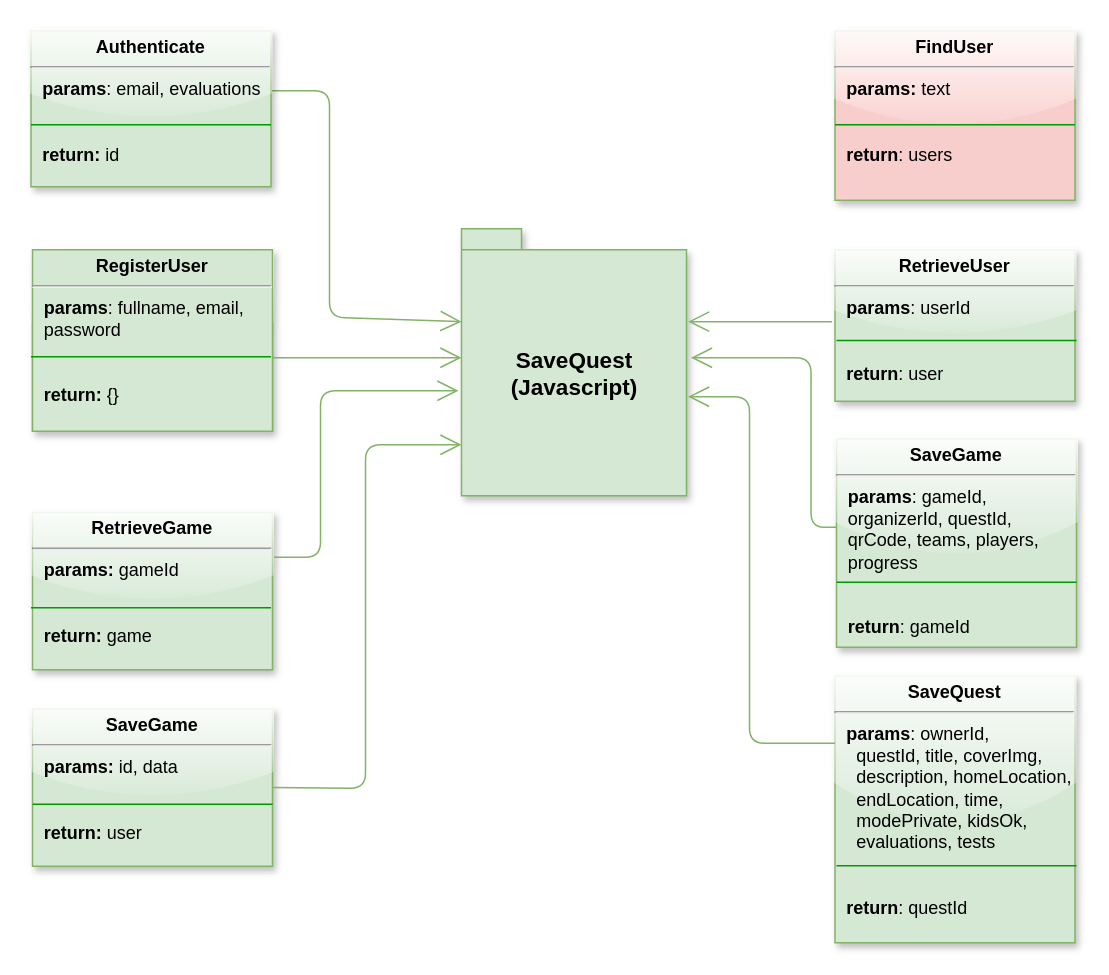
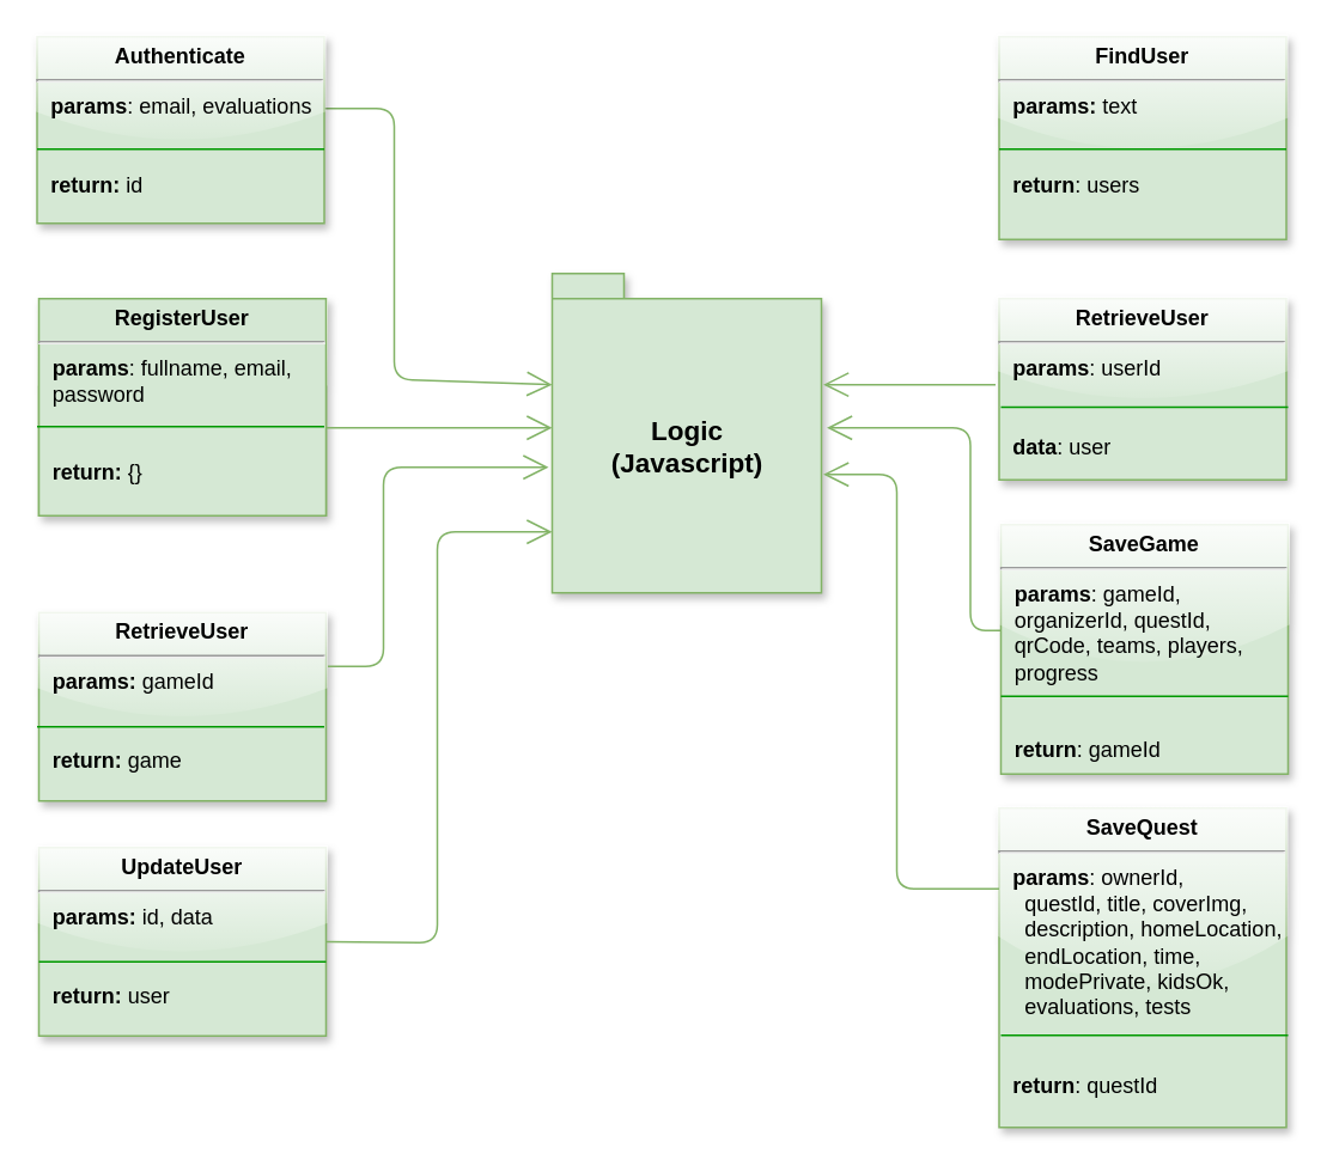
  <mxCell id="0" />
  <mxCell id="1" parent="0" />
  <mxCell id="2" value="" style="group;rounded=0;shadow=1;align=left;strokeColor=#82b366;fillColor=#d5e8d4;glass=1;sketch=0;" parent="1" vertex="1" connectable="0"><mxGeometry x="21" y="166" width="160" height="121" as="geometry" /></mxCell>
  <mxCell id="3" value="" style="line;strokeWidth=1;fillColor=none;align=left;verticalAlign=middle;spacingTop=-1;spacingLeft=3;spacingRight=3;rotatable=0;labelPosition=right;points=[];portConstraint=eastwest;" parent="2" vertex="1"><mxGeometry y="69.996" width="160" height="3.903" as="geometry" /></mxCell>
  <mxCell id="4" value="&lt;p style=&quot;margin: 4px 0px 0px ; text-align: center&quot;&gt;&lt;b&gt;RegisterUser&lt;/b&gt;&lt;/p&gt;&lt;hr&gt;&lt;p style=&quot;margin: 0px 0px 0px 8px&quot;&gt;&lt;b&gt;params&lt;/b&gt;: fullname, email,&amp;nbsp;&lt;/p&gt;&lt;p style=&quot;margin: 0px 0px 0px 8px&quot;&gt;password&lt;/p&gt;&lt;p style=&quot;margin: 0px 0px 0px 8px&quot;&gt;&lt;br&gt;&lt;/p&gt;&lt;p style=&quot;margin: 0px 0px 0px 8px&quot;&gt;&lt;br&gt;&lt;/p&gt;&lt;p style=&quot;margin: 0px 0px 0px 8px&quot;&gt;&lt;b&gt;return:&lt;/b&gt; {}&lt;/p&gt;" style="verticalAlign=top;align=left;overflow=fill;fontSize=12;fontFamily=Helvetica;html=1;fillColor=#d5e8d4;strokeColor=#82b366;" parent="2" vertex="1"><mxGeometry width="160" height="121" as="geometry" /></mxCell>
  <mxCell id="5" value="" style="line;strokeWidth=1;fillColor=none;align=left;verticalAlign=middle;spacingTop=-1;spacingLeft=3;spacingRight=3;rotatable=0;labelPosition=right;points=[];portConstraint=eastwest;strokeColor=#009900;" vertex="1" parent="2"><mxGeometry x="-1" y="68.711" width="160" height="5.194" as="geometry" /></mxCell>
- <mxCell id="6" value="&lt;b style=&quot;font-size: 15px&quot;&gt;&lt;br&gt;&lt;br&gt;&lt;br&gt;&lt;br&gt;SaveQuest&lt;br&gt;(Javascript)&lt;/b&gt;" style="shape=folder;tabWidth=40;tabHeight=14;tabPosition=left;html=1;fillColor=#d5e8d4;strokeColor=#82b366;rounded=0;shadow=1;align=center;verticalAlign=top;glass=1;sketch=0;" parent="1" vertex="1"><mxGeometry x="307" y="152" width="150" height="178" as="geometry" /></mxCell>
- <mxCell id="7" value="&lt;p style=&quot;margin: 4px 0px 0px ; text-align: center&quot;&gt;&lt;b&gt;FindUser&lt;/b&gt;&lt;/p&gt;&lt;hr&gt;&lt;p style=&quot;margin: 0px 0px 0px 8px&quot;&gt;&lt;b&gt;params:&lt;/b&gt; text&lt;/p&gt;&lt;p style=&quot;margin: 0px 0px 0px 8px&quot;&gt;&lt;br&gt;&lt;/p&gt;&lt;p style=&quot;margin: 0px 0px 0px 8px&quot;&gt;&lt;br&gt;&lt;/p&gt;&lt;p style=&quot;margin: 0px 0px 0px 8px&quot;&gt;&lt;b&gt;return&lt;/b&gt;: users&lt;/p&gt;" style="verticalAlign=top;align=left;overflow=fill;fontSize=12;fontFamily=Helvetica;html=1;rounded=0;shadow=1;strokeColor=#82b366;fillColor=#f8cecc;glass=1;sketch=0;" parent="1" vertex="1"><mxGeometry x="556" y="20" width="160" height="113" as="geometry" /></mxCell>
- <mxCell id="8" value="&lt;p style=&quot;margin: 4px 0px 0px ; text-align: center&quot;&gt;&lt;b&gt;RetrieveUser&lt;/b&gt;&lt;/p&gt;&lt;hr&gt;&lt;p style=&quot;margin: 0px 0px 0px 8px&quot;&gt;&lt;b&gt;params&lt;/b&gt;: userId&lt;/p&gt;&lt;p style=&quot;margin: 0px 0px 0px 8px&quot;&gt;&lt;br&gt;&lt;/p&gt;&lt;p style=&quot;margin: 0px 0px 0px 8px&quot;&gt;&lt;br&gt;&lt;/p&gt;&lt;p style=&quot;margin: 0px 0px 0px 8px&quot;&gt;&lt;b&gt;return&lt;/b&gt;: user&lt;/p&gt;&lt;p style=&quot;margin: 0px 0px 0px 8px&quot;&gt;&lt;br&gt;&lt;/p&gt;" style="verticalAlign=top;align=left;overflow=fill;fontSize=12;fontFamily=Helvetica;html=1;rounded=0;shadow=1;strokeColor=#82b366;fillColor=#d5e8d4;glass=1;sketch=0;" parent="1" vertex="1"><mxGeometry x="556" y="166" width="160" height="101" as="geometry" /></mxCell>
+ <mxCell id="6" value="&lt;b style=&quot;font-size: 15px&quot;&gt;&lt;br&gt;&lt;br&gt;&lt;br&gt;&lt;br&gt;Logic&lt;br&gt;(Javascript)&lt;/b&gt;" style="shape=folder;tabWidth=40;tabHeight=14;tabPosition=left;html=1;fillColor=#d5e8d4;strokeColor=#82b366;rounded=0;shadow=1;align=center;verticalAlign=top;glass=1;sketch=0;" parent="1" vertex="1"><mxGeometry x="307" y="152" width="150" height="178" as="geometry" /></mxCell>
+ <mxCell id="7" value="&lt;p style=&quot;margin: 4px 0px 0px ; text-align: center&quot;&gt;&lt;b&gt;FindUser&lt;/b&gt;&lt;/p&gt;&lt;hr&gt;&lt;p style=&quot;margin: 0px 0px 0px 8px&quot;&gt;&lt;b&gt;params:&lt;/b&gt; text&lt;/p&gt;&lt;p style=&quot;margin: 0px 0px 0px 8px&quot;&gt;&lt;br&gt;&lt;/p&gt;&lt;p style=&quot;margin: 0px 0px 0px 8px&quot;&gt;&lt;br&gt;&lt;/p&gt;&lt;p style=&quot;margin: 0px 0px 0px 8px&quot;&gt;&lt;b&gt;return&lt;/b&gt;: users&lt;/p&gt;" style="verticalAlign=top;align=left;overflow=fill;fontSize=12;fontFamily=Helvetica;html=1;rounded=0;shadow=1;strokeColor=#82b366;fillColor=#d5e8d4;glass=1;sketch=0;" parent="1" vertex="1"><mxGeometry x="556" y="20" width="160" height="113" as="geometry" /></mxCell>
+ <mxCell id="8" value="&lt;p style=&quot;margin: 4px 0px 0px ; text-align: center&quot;&gt;&lt;b&gt;RetrieveUser&lt;/b&gt;&lt;/p&gt;&lt;hr&gt;&lt;p style=&quot;margin: 0px 0px 0px 8px&quot;&gt;&lt;b&gt;params&lt;/b&gt;: userId&lt;/p&gt;&lt;p style=&quot;margin: 0px 0px 0px 8px&quot;&gt;&lt;br&gt;&lt;/p&gt;&lt;p style=&quot;margin: 0px 0px 0px 8px&quot;&gt;&lt;br&gt;&lt;/p&gt;&lt;p style=&quot;margin: 0px 0px 0px 8px&quot;&gt;&lt;b&gt;data&lt;/b&gt;: user&lt;/p&gt;&lt;p style=&quot;margin: 0px 0px 0px 8px&quot;&gt;&lt;br&gt;&lt;/p&gt;" style="verticalAlign=top;align=left;overflow=fill;fontSize=12;fontFamily=Helvetica;html=1;rounded=0;shadow=1;strokeColor=#82b366;fillColor=#d5e8d4;glass=1;sketch=0;" parent="1" vertex="1"><mxGeometry x="556" y="166" width="160" height="101" as="geometry" /></mxCell>
  <mxCell id="9" value="&lt;p style=&quot;margin: 4px 0px 0px ; text-align: center&quot;&gt;&lt;b&gt;SaveQuest&lt;/b&gt;&lt;/p&gt;&lt;hr&gt;&lt;p style=&quot;margin: 0px 0px 0px 8px&quot;&gt;&lt;b&gt;params&lt;/b&gt;:&amp;nbsp;&lt;span&gt;ownerId,&lt;/span&gt;&lt;/p&gt;&lt;p style=&quot;margin: 0px 0px 0px 8px&quot;&gt;&amp;nbsp; questId,&amp;nbsp;&lt;span&gt;title,&amp;nbsp;&lt;/span&gt;&lt;span&gt;coverImg,&lt;/span&gt;&lt;/p&gt;&lt;p style=&quot;margin: 0px 0px 0px 8px&quot;&gt;&amp;nbsp; description,&amp;nbsp;&lt;span&gt;homeLocation,&lt;/span&gt;&lt;/p&gt;&lt;p style=&quot;margin: 0px 0px 0px 8px&quot;&gt;&amp;nbsp; endLocation,&amp;nbsp;&lt;span&gt;time,&lt;/span&gt;&lt;/p&gt;&lt;p style=&quot;margin: 0px 0px 0px 8px&quot;&gt;&amp;nbsp; modePrivate,&amp;nbsp;&lt;span&gt;kidsOk,&lt;/span&gt;&lt;/p&gt;&lt;p style=&quot;margin: 0px 0px 0px 8px&quot;&gt;&amp;nbsp; evaluations,&amp;nbsp;&lt;span&gt;tests&lt;/span&gt;&lt;/p&gt;&lt;p style=&quot;margin: 0px 0px 0px 8px&quot;&gt;&lt;br&gt;&lt;/p&gt;&lt;p style=&quot;margin: 0px 0px 0px 8px&quot;&gt;&lt;br&gt;&lt;/p&gt;&lt;p style=&quot;margin: 0px 0px 0px 8px&quot;&gt;&lt;b&gt;return&lt;/b&gt;: questId&lt;br&gt;&lt;/p&gt;" style="verticalAlign=top;align=left;overflow=fill;fontSize=12;fontFamily=Helvetica;html=1;rounded=0;shadow=1;strokeColor=#82b366;fillColor=#d5e8d4;glass=1;sketch=0;" parent="1" vertex="1"><mxGeometry x="556" y="450" width="160" height="178" as="geometry" /></mxCell>
- <mxCell id="10" value="&lt;p style=&quot;margin: 4px 0px 0px ; text-align: center&quot;&gt;&lt;b&gt;RetrieveGame&lt;/b&gt;&lt;/p&gt;&lt;hr&gt;&lt;p style=&quot;margin: 0px 0px 0px 8px&quot;&gt;&lt;b&gt;params:&lt;/b&gt; gameId&lt;/p&gt;&lt;p style=&quot;margin: 0px 0px 0px 8px&quot;&gt;&lt;br&gt;&lt;/p&gt;&lt;p style=&quot;margin: 0px 0px 0px 8px&quot;&gt;&lt;br&gt;&lt;/p&gt;&lt;p style=&quot;margin: 0px 0px 0px 8px&quot;&gt;&lt;b&gt;return:&lt;/b&gt;&amp;nbsp;game&lt;br&gt;&lt;/p&gt;" style="verticalAlign=top;align=left;overflow=fill;fontSize=12;fontFamily=Helvetica;html=1;fillColor=#d5e8d4;strokeColor=#82b366;glass=1;rounded=0;shadow=1;sketch=0;" parent="1" vertex="1"><mxGeometry x="21" y="341" width="160" height="105" as="geometry" /></mxCell>
+ <mxCell id="10" value="&lt;p style=&quot;margin: 4px 0px 0px ; text-align: center&quot;&gt;&lt;b&gt;RetrieveUser&lt;/b&gt;&lt;/p&gt;&lt;hr&gt;&lt;p style=&quot;margin: 0px 0px 0px 8px&quot;&gt;&lt;b&gt;params:&lt;/b&gt; gameId&lt;/p&gt;&lt;p style=&quot;margin: 0px 0px 0px 8px&quot;&gt;&lt;br&gt;&lt;/p&gt;&lt;p style=&quot;margin: 0px 0px 0px 8px&quot;&gt;&lt;br&gt;&lt;/p&gt;&lt;p style=&quot;margin: 0px 0px 0px 8px&quot;&gt;&lt;b&gt;return:&lt;/b&gt;&amp;nbsp;game&lt;br&gt;&lt;/p&gt;" style="verticalAlign=top;align=left;overflow=fill;fontSize=12;fontFamily=Helvetica;html=1;fillColor=#d5e8d4;strokeColor=#82b366;glass=1;rounded=0;shadow=1;sketch=0;" parent="1" vertex="1"><mxGeometry x="21" y="341" width="160" height="105" as="geometry" /></mxCell>
  <mxCell id="11" value="" style="endArrow=open;endFill=1;endSize=12;html=1;strokeColor=#82b366;entryX=0;entryY=0.348;entryDx=0;entryDy=0;entryPerimeter=0;fillColor=#d5e8d4;" parent="1" target="6" edge="1"><mxGeometry width="160" relative="1" as="geometry"><mxPoint x="180" y="60" as="sourcePoint" /><mxPoint x="300" y="211" as="targetPoint" /><Array as="points"><mxPoint x="219" y="60" /><mxPoint x="219" y="211" /></Array></mxGeometry></mxCell>
  <mxCell id="12" value="" style="endArrow=open;endFill=1;endSize=12;html=1;entryX=0;entryY=0.483;entryDx=0;entryDy=0;entryPerimeter=0;strokeColor=#82b366;exitX=1;exitY=0.513;exitDx=0;exitDy=0;exitPerimeter=0;fillColor=#d5e8d4;" parent="1" target="6" edge="1" source="3"><mxGeometry width="160" relative="1" as="geometry"><mxPoint x="180" y="280" as="sourcePoint" /><mxPoint x="240" y="630" as="targetPoint" /><Array as="points"><mxPoint x="220" y="238" /><mxPoint x="245" y="238" /></Array></mxGeometry></mxCell>
  <mxCell id="13" value="" style="endArrow=open;endFill=1;endSize=12;html=1;strokeColor=#82b366;fillColor=#d5e8d4;" parent="1" edge="1"><mxGeometry width="160" relative="1" as="geometry"><mxPoint x="182" y="371" as="sourcePoint" /><mxPoint x="305" y="260" as="targetPoint" /><Array as="points"><mxPoint x="213" y="371" /><mxPoint x="213" y="260" /></Array></mxGeometry></mxCell>
  <mxCell id="14" value="" style="endArrow=open;endFill=1;endSize=12;html=1;strokeColor=#82b366;entryX=1.007;entryY=0.348;entryDx=0;entryDy=0;entryPerimeter=0;fillColor=#d5e8d4;" parent="1" edge="1" target="6"><mxGeometry width="160" relative="1" as="geometry"><mxPoint x="554" y="214" as="sourcePoint" /><mxPoint x="450" y="484" as="targetPoint" /><Array as="points" /></mxGeometry></mxCell>
  <mxCell id="15" value="" style="endArrow=open;endFill=1;endSize=12;html=1;strokeColor=#82b366;exitX=0;exitY=0.424;exitDx=0;exitDy=0;exitPerimeter=0;fillColor=#d5e8d4;" parent="1" source="26" edge="1"><mxGeometry width="160" relative="1" as="geometry"><mxPoint x="554" y="311.01" as="sourcePoint" /><mxPoint x="460" y="238" as="targetPoint" /><Array as="points"><mxPoint x="540" y="351" /><mxPoint x="540" y="238" /></Array></mxGeometry></mxCell>
  <mxCell id="16" value="" style="endArrow=open;endFill=1;endSize=12;html=1;strokeColor=#82b366;entryX=1.007;entryY=0.629;entryDx=0;entryDy=0;entryPerimeter=0;fillColor=#d5e8d4;" parent="1" edge="1" target="6"><mxGeometry width="160" relative="1" as="geometry"><mxPoint x="556" y="495" as="sourcePoint" /><mxPoint x="454" y="495" as="targetPoint" /><Array as="points"><mxPoint x="499" y="495" /><mxPoint x="499" y="264" /></Array></mxGeometry></mxCell>
  <mxCell id="17" value="&lt;p style=&quot;margin: 4px 0px 0px ; text-align: center&quot;&gt;&lt;b&gt;Authenticate&lt;/b&gt;&lt;/p&gt;&lt;hr&gt;&lt;p style=&quot;margin: 0px ; margin-left: 8px&quot;&gt;&lt;b&gt;params&lt;/b&gt;&lt;span&gt;:&amp;nbsp;email, evaluations&lt;/span&gt;&lt;br&gt;&lt;/p&gt;&lt;p style=&quot;margin: 0px ; margin-left: 8px&quot;&gt;&lt;br&gt;&lt;/p&gt;&lt;p style=&quot;margin: 0px ; margin-left: 8px&quot;&gt;&lt;br&gt;&lt;/p&gt;&lt;p style=&quot;margin: 0px ; margin-left: 8px&quot;&gt;&lt;b&gt;return:&lt;/b&gt; id&amp;nbsp;&lt;/p&gt;" style="verticalAlign=top;align=left;overflow=fill;fontSize=12;fontFamily=Helvetica;html=1;rounded=0;shadow=1;strokeColor=#82b366;fillColor=#d5e8d4;glass=1;sketch=0;" parent="1" vertex="1"><mxGeometry x="20" y="20" width="160" height="104" as="geometry" /></mxCell>
  <mxCell id="18" value="" style="line;strokeWidth=1;fillColor=none;align=left;verticalAlign=middle;spacingTop=-1;spacingLeft=3;spacingRight=3;rotatable=0;labelPosition=right;points=[];portConstraint=eastwest;strokeColor=#009900;" vertex="1" parent="1"><mxGeometry x="20" y="80.001" width="160" height="5.194" as="geometry" /></mxCell>
  <mxCell id="19" style="edgeStyle=orthogonalEdgeStyle;rounded=0;orthogonalLoop=1;jettySize=auto;html=1;exitX=0.5;exitY=1;exitDx=0;exitDy=0;exitPerimeter=0;" edge="1" parent="1" source="6" target="6"><mxGeometry relative="1" as="geometry" /></mxCell>
- <mxCell id="20" value="&lt;p style=&quot;margin: 4px 0px 0px ; text-align: center&quot;&gt;&lt;b&gt;SaveGame&lt;/b&gt;&lt;/p&gt;&lt;hr&gt;&lt;p style=&quot;margin: 0px 0px 0px 8px&quot;&gt;&lt;b&gt;params:&lt;/b&gt; id, data&lt;/p&gt;&lt;p style=&quot;margin: 0px 0px 0px 8px&quot;&gt;&lt;br&gt;&lt;/p&gt;&lt;p style=&quot;margin: 0px 0px 0px 8px&quot;&gt;&lt;br&gt;&lt;/p&gt;&lt;p style=&quot;margin: 0px 0px 0px 8px&quot;&gt;&lt;b&gt;return:&lt;/b&gt;&amp;nbsp;user&lt;br&gt;&lt;/p&gt;" style="verticalAlign=top;align=left;overflow=fill;fontSize=12;fontFamily=Helvetica;html=1;fillColor=#d5e8d4;strokeColor=#82b366;glass=1;rounded=0;shadow=1;sketch=0;" vertex="1" parent="1"><mxGeometry x="21" y="472" width="160" height="105" as="geometry" /></mxCell>
+ <mxCell id="20" value="&lt;p style=&quot;margin: 4px 0px 0px ; text-align: center&quot;&gt;&lt;b&gt;UpdateUser&lt;/b&gt;&lt;/p&gt;&lt;hr&gt;&lt;p style=&quot;margin: 0px 0px 0px 8px&quot;&gt;&lt;b&gt;params:&lt;/b&gt; id, data&lt;/p&gt;&lt;p style=&quot;margin: 0px 0px 0px 8px&quot;&gt;&lt;br&gt;&lt;/p&gt;&lt;p style=&quot;margin: 0px 0px 0px 8px&quot;&gt;&lt;br&gt;&lt;/p&gt;&lt;p style=&quot;margin: 0px 0px 0px 8px&quot;&gt;&lt;b&gt;return:&lt;/b&gt;&amp;nbsp;user&lt;br&gt;&lt;/p&gt;" style="verticalAlign=top;align=left;overflow=fill;fontSize=12;fontFamily=Helvetica;html=1;fillColor=#d5e8d4;strokeColor=#82b366;glass=1;rounded=0;shadow=1;sketch=0;" vertex="1" parent="1"><mxGeometry x="21" y="472" width="160" height="105" as="geometry" /></mxCell>
  <mxCell id="21" value="" style="endArrow=open;endFill=1;endSize=12;html=1;strokeColor=#82b366;exitX=1;exitY=0.5;exitDx=0;exitDy=0;fillColor=#d5e8d4;" edge="1" parent="1" source="20"><mxGeometry width="160" relative="1" as="geometry"><mxPoint x="184" y="407" as="sourcePoint" /><mxPoint x="307" y="296" as="targetPoint" /><Array as="points"><mxPoint x="243" y="525" /><mxPoint x="243" y="296" /></Array></mxGeometry></mxCell>
  <mxCell id="22" value="" style="line;strokeWidth=1;fillColor=none;align=left;verticalAlign=middle;spacingTop=-1;spacingLeft=3;spacingRight=3;rotatable=0;labelPosition=right;points=[];portConstraint=eastwest;strokeColor=#009900;" vertex="1" parent="1"><mxGeometry x="20" y="402.001" width="160" height="5.194" as="geometry" /></mxCell>
  <mxCell id="23" value="" style="line;strokeWidth=1;fillColor=none;align=left;verticalAlign=middle;spacingTop=-1;spacingLeft=3;spacingRight=3;rotatable=0;labelPosition=right;points=[];portConstraint=eastwest;strokeColor=#009900;" vertex="1" parent="1"><mxGeometry x="21" y="533.001" width="160" height="5.194" as="geometry" /></mxCell>
  <mxCell id="24" value="" style="line;strokeWidth=1;fillColor=none;align=left;verticalAlign=middle;spacingTop=-1;spacingLeft=3;spacingRight=3;rotatable=0;labelPosition=right;points=[];portConstraint=eastwest;strokeColor=#009900;" vertex="1" parent="1"><mxGeometry x="556" y="80.001" width="160" height="5.194" as="geometry" /></mxCell>
  <mxCell id="25" value="" style="line;strokeWidth=1;fillColor=none;align=left;verticalAlign=middle;spacingTop=-1;spacingLeft=3;spacingRight=3;rotatable=0;labelPosition=right;points=[];portConstraint=eastwest;strokeColor=#009900;" vertex="1" parent="1"><mxGeometry x="557" y="223.901" width="160" height="5.194" as="geometry" /></mxCell>
  <mxCell id="26" value="&lt;p style=&quot;margin: 4px 0px 0px ; text-align: center&quot;&gt;&lt;b&gt;SaveGame&lt;/b&gt;&lt;/p&gt;&lt;hr&gt;&lt;p style=&quot;margin: 0px 0px 0px 8px&quot;&gt;&lt;b&gt;params&lt;/b&gt;: gameId,&amp;nbsp;&lt;/p&gt;&lt;p style=&quot;margin: 0px 0px 0px 8px&quot;&gt;organizerId, questId,&lt;/p&gt;&lt;p style=&quot;margin: 0px 0px 0px 8px&quot;&gt;qrCode, teams, players,&lt;/p&gt;&lt;p style=&quot;margin: 0px 0px 0px 8px&quot;&gt;progress&lt;/p&gt;&lt;p style=&quot;margin: 0px 0px 0px 8px&quot;&gt;&lt;br&gt;&lt;/p&gt;&lt;p style=&quot;margin: 0px 0px 0px 8px&quot;&gt;&lt;br&gt;&lt;/p&gt;&lt;p style=&quot;margin: 0px 0px 0px 8px&quot;&gt;&lt;b&gt;return&lt;/b&gt;: gameId&lt;/p&gt;&lt;p style=&quot;margin: 0px 0px 0px 8px&quot;&gt;&lt;br&gt;&lt;/p&gt;&lt;p style=&quot;margin: 0px 0px 0px 8px&quot;&gt;&lt;br&gt;&lt;/p&gt;" style="verticalAlign=top;align=left;overflow=fill;fontSize=12;fontFamily=Helvetica;html=1;fillColor=#d5e8d4;strokeColor=#82b366;glass=1;shadow=1;" parent="1" vertex="1"><mxGeometry x="557" y="292" width="160" height="139" as="geometry" /></mxCell>
  <mxCell id="27" value="" style="line;strokeWidth=1;fillColor=none;align=left;verticalAlign=middle;spacingTop=-1;spacingLeft=3;spacingRight=3;rotatable=0;labelPosition=right;points=[];portConstraint=eastwest;strokeColor=#009900;" vertex="1" parent="1"><mxGeometry x="557" y="385.001" width="160" height="5.194" as="geometry" /></mxCell>
  <mxCell id="28" value="" style="line;strokeWidth=1;fillColor=none;align=left;verticalAlign=middle;spacingTop=-1;spacingLeft=3;spacingRight=3;rotatable=0;labelPosition=right;points=[];portConstraint=eastwest;strokeColor=#009900;" vertex="1" parent="1"><mxGeometry x="557" y="574.001" width="160" height="5.194" as="geometry" /></mxCell>
